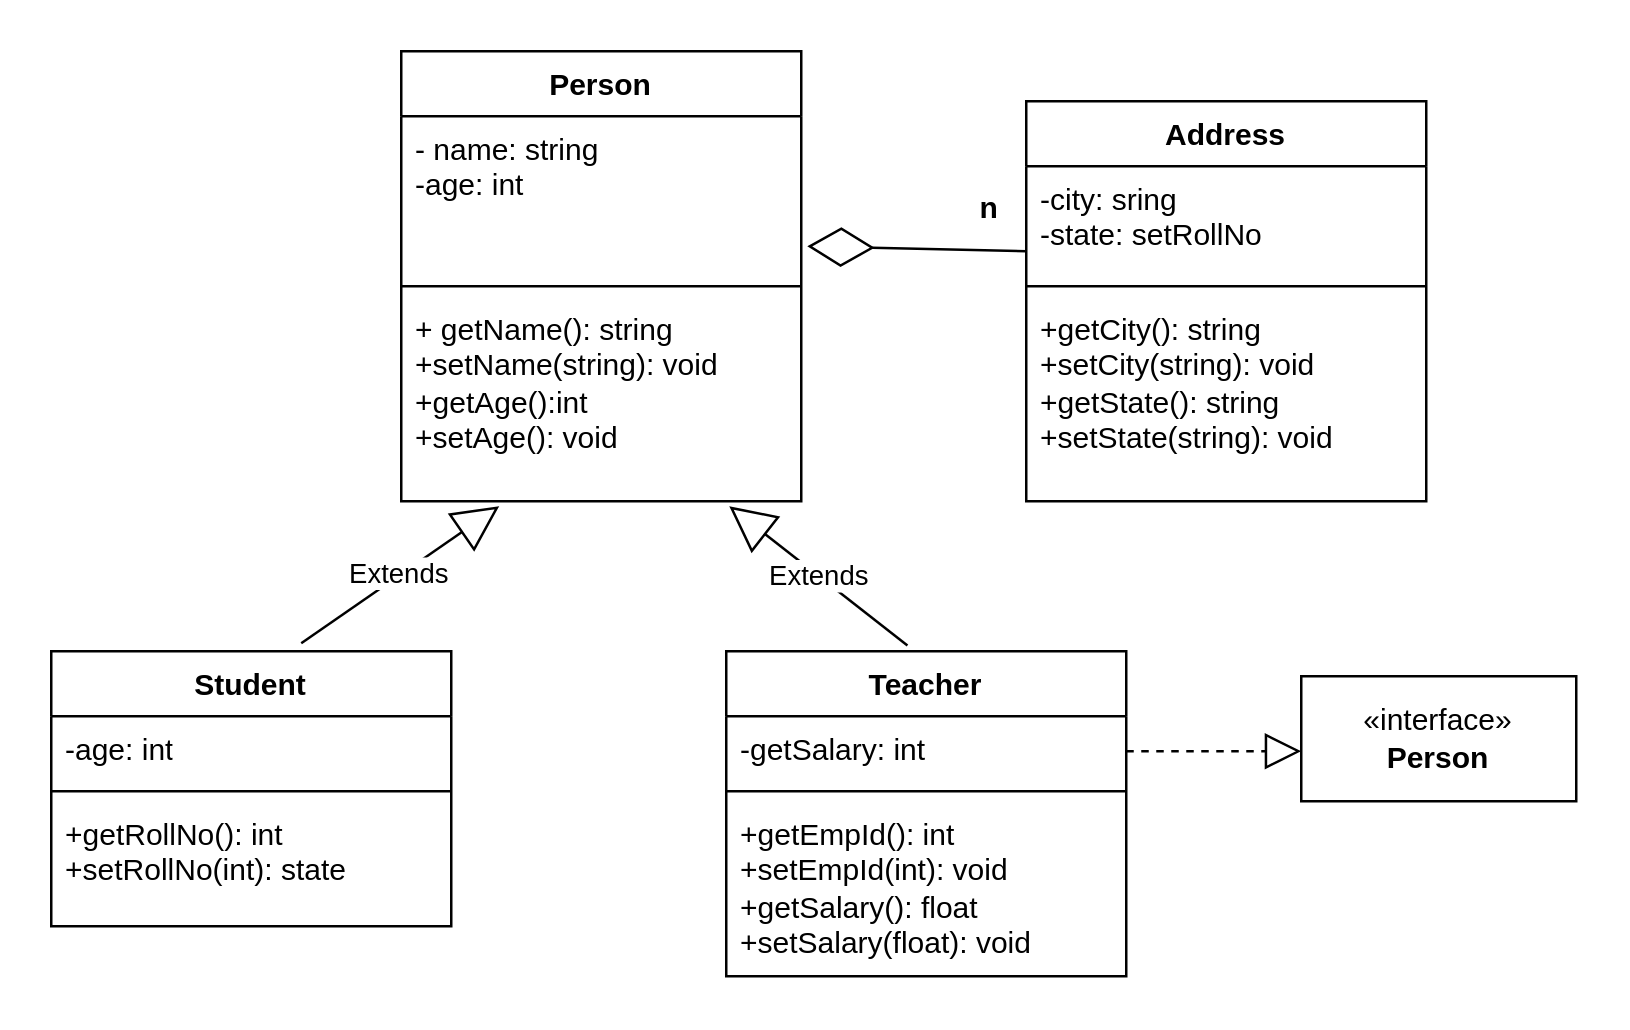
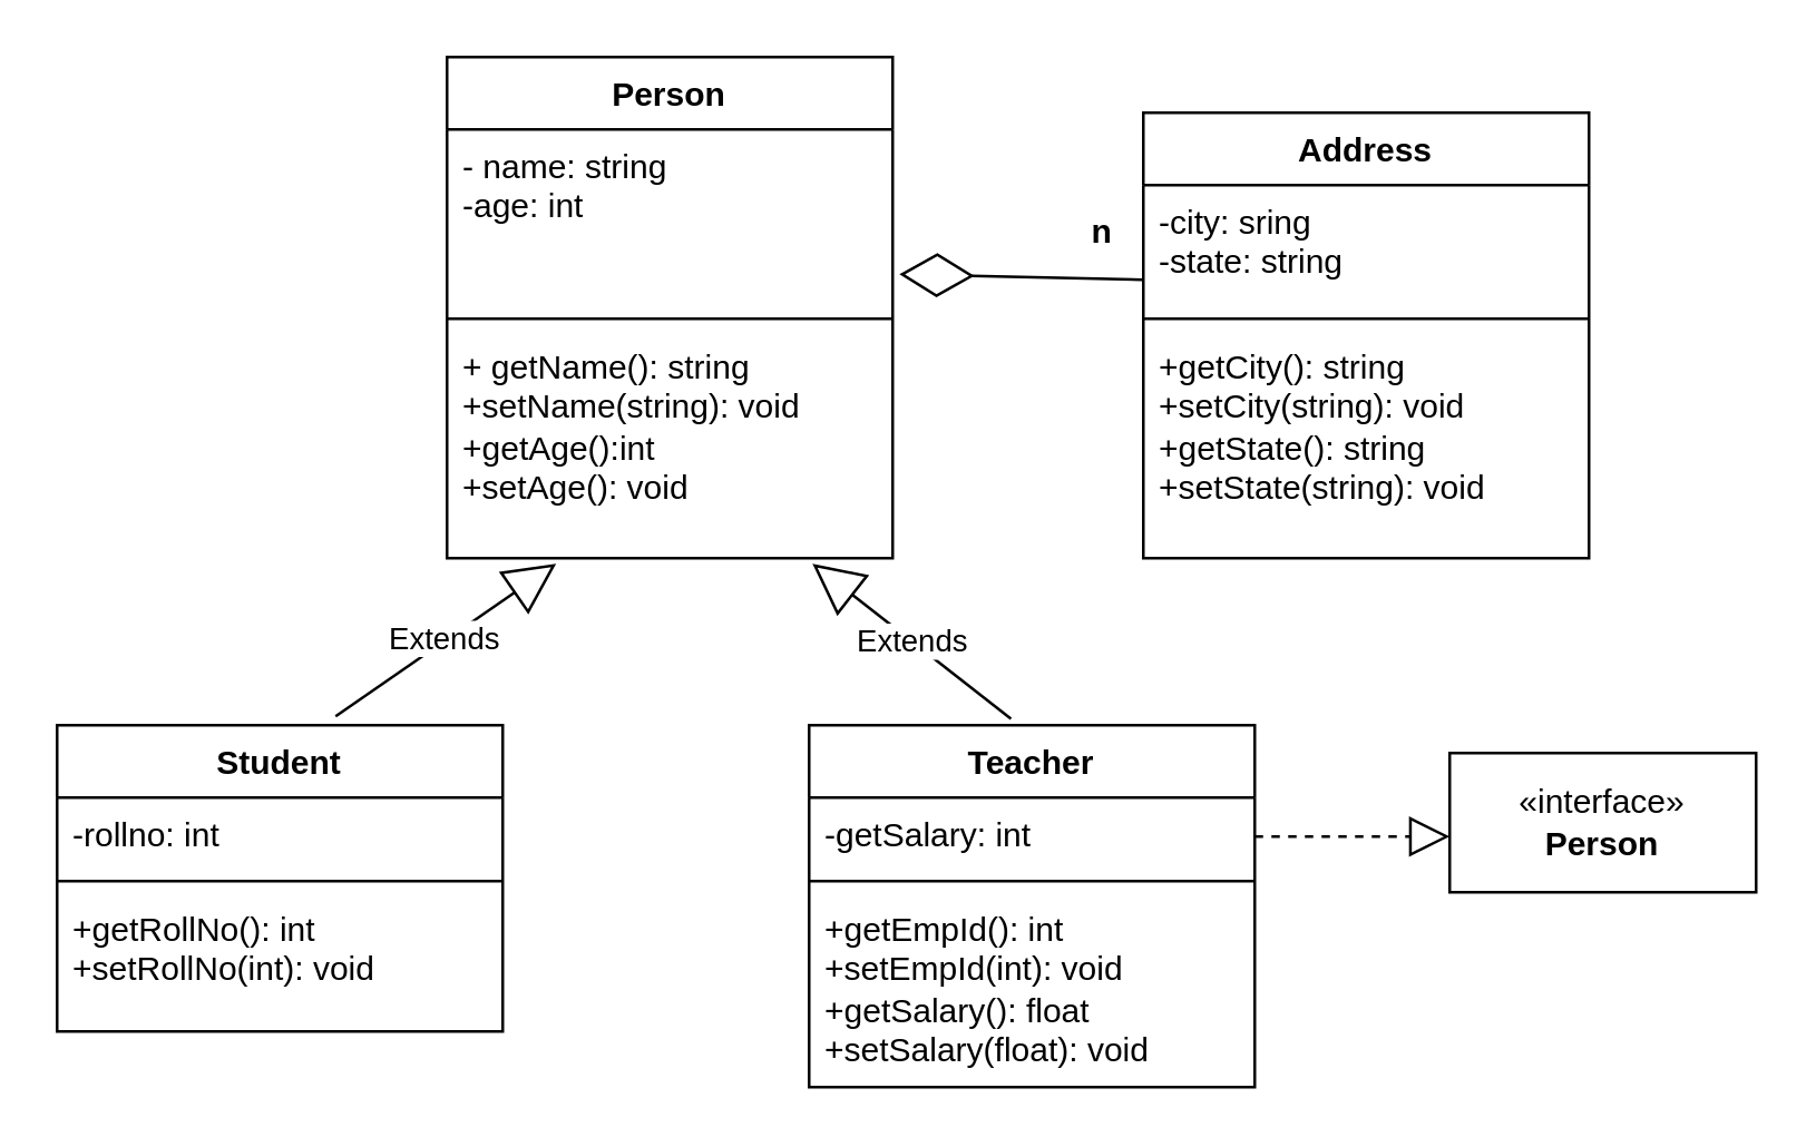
  <mxCell id="0" />
  <mxCell id="1" parent="0" />
  <mxCell id="2" value="Person" style="swimlane;fontStyle=1;align=center;verticalAlign=top;childLayout=stackLayout;horizontal=1;startSize=26;horizontalStack=0;resizeParent=1;resizeParentMax=0;resizeLast=0;collapsible=1;marginBottom=0;whiteSpace=wrap;html=1;" vertex="1" parent="1"><mxGeometry x="160" y="20" width="160" height="180" as="geometry" /></mxCell>
  <mxCell id="3" value="- name: string&lt;br&gt;-age: int" style="text;strokeColor=none;fillColor=none;align=left;verticalAlign=top;spacingLeft=4;spacingRight=4;overflow=hidden;rotatable=0;points=[[0,0.5],[1,0.5]];portConstraint=eastwest;whiteSpace=wrap;html=1;" vertex="1" parent="2"><mxGeometry y="26" width="160" height="64" as="geometry" /></mxCell>
  <mxCell id="4" value="" style="line;strokeWidth=1;fillColor=none;align=left;verticalAlign=middle;spacingTop=-1;spacingLeft=3;spacingRight=3;rotatable=0;labelPosition=right;points=[];portConstraint=eastwest;strokeColor=inherit;" vertex="1" parent="2"><mxGeometry y="90" width="160" height="8" as="geometry" /></mxCell>
  <mxCell id="5" value="+ getName(): string&lt;br&gt;+setName(string): void&lt;br&gt;+getAge():int&lt;br&gt;+setAge(): void" style="text;strokeColor=none;fillColor=none;align=left;verticalAlign=top;spacingLeft=4;spacingRight=4;overflow=hidden;rotatable=0;points=[[0,0.5],[1,0.5]];portConstraint=eastwest;whiteSpace=wrap;html=1;" vertex="1" parent="2"><mxGeometry y="98" width="160" height="82" as="geometry" /></mxCell>
  <mxCell id="6" value="Student" style="swimlane;fontStyle=1;align=center;verticalAlign=top;childLayout=stackLayout;horizontal=1;startSize=26;horizontalStack=0;resizeParent=1;resizeParentMax=0;resizeLast=0;collapsible=1;marginBottom=0;whiteSpace=wrap;html=1;" vertex="1" parent="1"><mxGeometry x="20" y="260" width="160" height="110" as="geometry" /></mxCell>
- <mxCell id="7" value="-age: int" style="text;strokeColor=none;fillColor=none;align=left;verticalAlign=top;spacingLeft=4;spacingRight=4;overflow=hidden;rotatable=0;points=[[0,0.5],[1,0.5]];portConstraint=eastwest;whiteSpace=wrap;html=1;" vertex="1" parent="6"><mxGeometry y="26" width="160" height="26" as="geometry" /></mxCell>
+ <mxCell id="7" value="-rollno: int" style="text;strokeColor=none;fillColor=none;align=left;verticalAlign=top;spacingLeft=4;spacingRight=4;overflow=hidden;rotatable=0;points=[[0,0.5],[1,0.5]];portConstraint=eastwest;whiteSpace=wrap;html=1;" vertex="1" parent="6"><mxGeometry y="26" width="160" height="26" as="geometry" /></mxCell>
  <mxCell id="8" value="" style="line;strokeWidth=1;fillColor=none;align=left;verticalAlign=middle;spacingTop=-1;spacingLeft=3;spacingRight=3;rotatable=0;labelPosition=right;points=[];portConstraint=eastwest;strokeColor=inherit;" vertex="1" parent="6"><mxGeometry y="52" width="160" height="8" as="geometry" /></mxCell>
- <mxCell id="9" value="+getRollNo(): int&lt;br&gt;+setRollNo(int): state" style="text;strokeColor=none;fillColor=none;align=left;verticalAlign=top;spacingLeft=4;spacingRight=4;overflow=hidden;rotatable=0;points=[[0,0.5],[1,0.5]];portConstraint=eastwest;whiteSpace=wrap;html=1;" vertex="1" parent="6"><mxGeometry y="60" width="160" height="50" as="geometry" /></mxCell>
+ <mxCell id="9" value="+getRollNo(): int&lt;br&gt;+setRollNo(int): void" style="text;strokeColor=none;fillColor=none;align=left;verticalAlign=top;spacingLeft=4;spacingRight=4;overflow=hidden;rotatable=0;points=[[0,0.5],[1,0.5]];portConstraint=eastwest;whiteSpace=wrap;html=1;" vertex="1" parent="6"><mxGeometry y="60" width="160" height="50" as="geometry" /></mxCell>
  <mxCell id="10" value="Teacher" style="swimlane;fontStyle=1;align=center;verticalAlign=top;childLayout=stackLayout;horizontal=1;startSize=26;horizontalStack=0;resizeParent=1;resizeParentMax=0;resizeLast=0;collapsible=1;marginBottom=0;whiteSpace=wrap;html=1;" vertex="1" parent="1"><mxGeometry x="290" y="260" width="160" height="130" as="geometry" /></mxCell>
  <mxCell id="11" value="-getSalary: int" style="text;strokeColor=none;fillColor=none;align=left;verticalAlign=top;spacingLeft=4;spacingRight=4;overflow=hidden;rotatable=0;points=[[0,0.5],[1,0.5]];portConstraint=eastwest;whiteSpace=wrap;html=1;" vertex="1" parent="10"><mxGeometry y="26" width="160" height="26" as="geometry" /></mxCell>
  <mxCell id="12" value="" style="line;strokeWidth=1;fillColor=none;align=left;verticalAlign=middle;spacingTop=-1;spacingLeft=3;spacingRight=3;rotatable=0;labelPosition=right;points=[];portConstraint=eastwest;strokeColor=inherit;" vertex="1" parent="10"><mxGeometry y="52" width="160" height="8" as="geometry" /></mxCell>
  <mxCell id="13" value="+getEmpId(): int&lt;br&gt;+setEmpId(int): void&lt;br&gt;+getSalary(): float&lt;br&gt;+setSalary(float): void" style="text;strokeColor=none;fillColor=none;align=left;verticalAlign=top;spacingLeft=4;spacingRight=4;overflow=hidden;rotatable=0;points=[[0,0.5],[1,0.5]];portConstraint=eastwest;whiteSpace=wrap;html=1;" vertex="1" parent="10"><mxGeometry y="60" width="160" height="70" as="geometry" /></mxCell>
  <mxCell id="14" value="Extends" style="endArrow=block;endSize=16;endFill=0;html=1;rounded=0;exitX=0.625;exitY=-0.029;exitDx=0;exitDy=0;exitPerimeter=0;entryX=0.245;entryY=1.024;entryDx=0;entryDy=0;entryPerimeter=0;" edge="1" parent="1" source="6" target="5"><mxGeometry width="160" relative="1" as="geometry"><mxPoint x="40" y="260" as="sourcePoint" /><mxPoint x="200" y="210" as="targetPoint" /></mxGeometry></mxCell>
  <mxCell id="15" value="Extends" style="endArrow=block;endSize=16;endFill=0;html=1;rounded=0;exitX=0.453;exitY=-0.018;exitDx=0;exitDy=0;exitPerimeter=0;entryX=0.82;entryY=1.024;entryDx=0;entryDy=0;entryPerimeter=0;" edge="1" parent="1" source="10" target="5"><mxGeometry width="160" relative="1" as="geometry"><mxPoint x="330" y="220" as="sourcePoint" /><mxPoint x="290" y="210" as="targetPoint" /></mxGeometry></mxCell>
  <mxCell id="16" value="Address" style="swimlane;fontStyle=1;align=center;verticalAlign=top;childLayout=stackLayout;horizontal=1;startSize=26;horizontalStack=0;resizeParent=1;resizeParentMax=0;resizeLast=0;collapsible=1;marginBottom=0;whiteSpace=wrap;html=1;" vertex="1" parent="1"><mxGeometry x="410" y="40" width="160" height="160" as="geometry" /></mxCell>
- <mxCell id="17" value="-city: sring&lt;br&gt;-state: setRollNo" style="text;strokeColor=none;fillColor=none;align=left;verticalAlign=top;spacingLeft=4;spacingRight=4;overflow=hidden;rotatable=0;points=[[0,0.5],[1,0.5]];portConstraint=eastwest;whiteSpace=wrap;html=1;" vertex="1" parent="16"><mxGeometry y="26" width="160" height="44" as="geometry" /></mxCell>
+ <mxCell id="17" value="-city: sring&lt;br&gt;-state: string" style="text;strokeColor=none;fillColor=none;align=left;verticalAlign=top;spacingLeft=4;spacingRight=4;overflow=hidden;rotatable=0;points=[[0,0.5],[1,0.5]];portConstraint=eastwest;whiteSpace=wrap;html=1;" vertex="1" parent="16"><mxGeometry y="26" width="160" height="44" as="geometry" /></mxCell>
  <mxCell id="18" value="" style="line;strokeWidth=1;fillColor=none;align=left;verticalAlign=middle;spacingTop=-1;spacingLeft=3;spacingRight=3;rotatable=0;labelPosition=right;points=[];portConstraint=eastwest;strokeColor=inherit;" vertex="1" parent="16"><mxGeometry y="70" width="160" height="8" as="geometry" /></mxCell>
  <mxCell id="19" value="+getCity(): string&lt;br&gt;+setCity(string): void&lt;br&gt;+getState(): string&lt;br&gt;+setState(string): void" style="text;strokeColor=none;fillColor=none;align=left;verticalAlign=top;spacingLeft=4;spacingRight=4;overflow=hidden;rotatable=0;points=[[0,0.5],[1,0.5]];portConstraint=eastwest;whiteSpace=wrap;html=1;" vertex="1" parent="16"><mxGeometry y="78" width="160" height="82" as="geometry" /></mxCell>
  <mxCell id="20" value="" style="endArrow=diamondThin;endFill=0;endSize=24;html=1;rounded=0;exitX=1.015;exitY=0.813;exitDx=0;exitDy=0;exitPerimeter=0;entryX=1.015;entryY=0.813;entryDx=0;entryDy=0;entryPerimeter=0;" edge="1" parent="1" target="3"><mxGeometry width="160" relative="1" as="geometry"><mxPoint x="410" y="100" as="sourcePoint" /><mxPoint x="250" y="100" as="targetPoint" /></mxGeometry></mxCell>
  <mxCell id="21" value="«interface»&lt;br&gt;&lt;b&gt;Person&lt;/b&gt;" style="html=1;whiteSpace=wrap;" vertex="1" parent="1"><mxGeometry x="520" y="270" width="110" height="50" as="geometry" /></mxCell>
  <mxCell id="22" value="" style="endArrow=block;dashed=1;endFill=0;endSize=12;html=1;rounded=0;" edge="1" parent="1"><mxGeometry width="160" relative="1" as="geometry"><mxPoint x="450" y="300" as="sourcePoint" /><mxPoint x="520" y="300" as="targetPoint" /></mxGeometry></mxCell>
  <mxCell id="23" value="n" style="text;align=center;fontStyle=1;verticalAlign=middle;spacingLeft=3;spacingRight=3;strokeColor=none;rotatable=0;points=[[0,0.5],[1,0.5]];portConstraint=eastwest;html=1;" vertex="1" parent="1"><mxGeometry x="380" y="70" width="30" height="26" as="geometry" /></mxCell>
